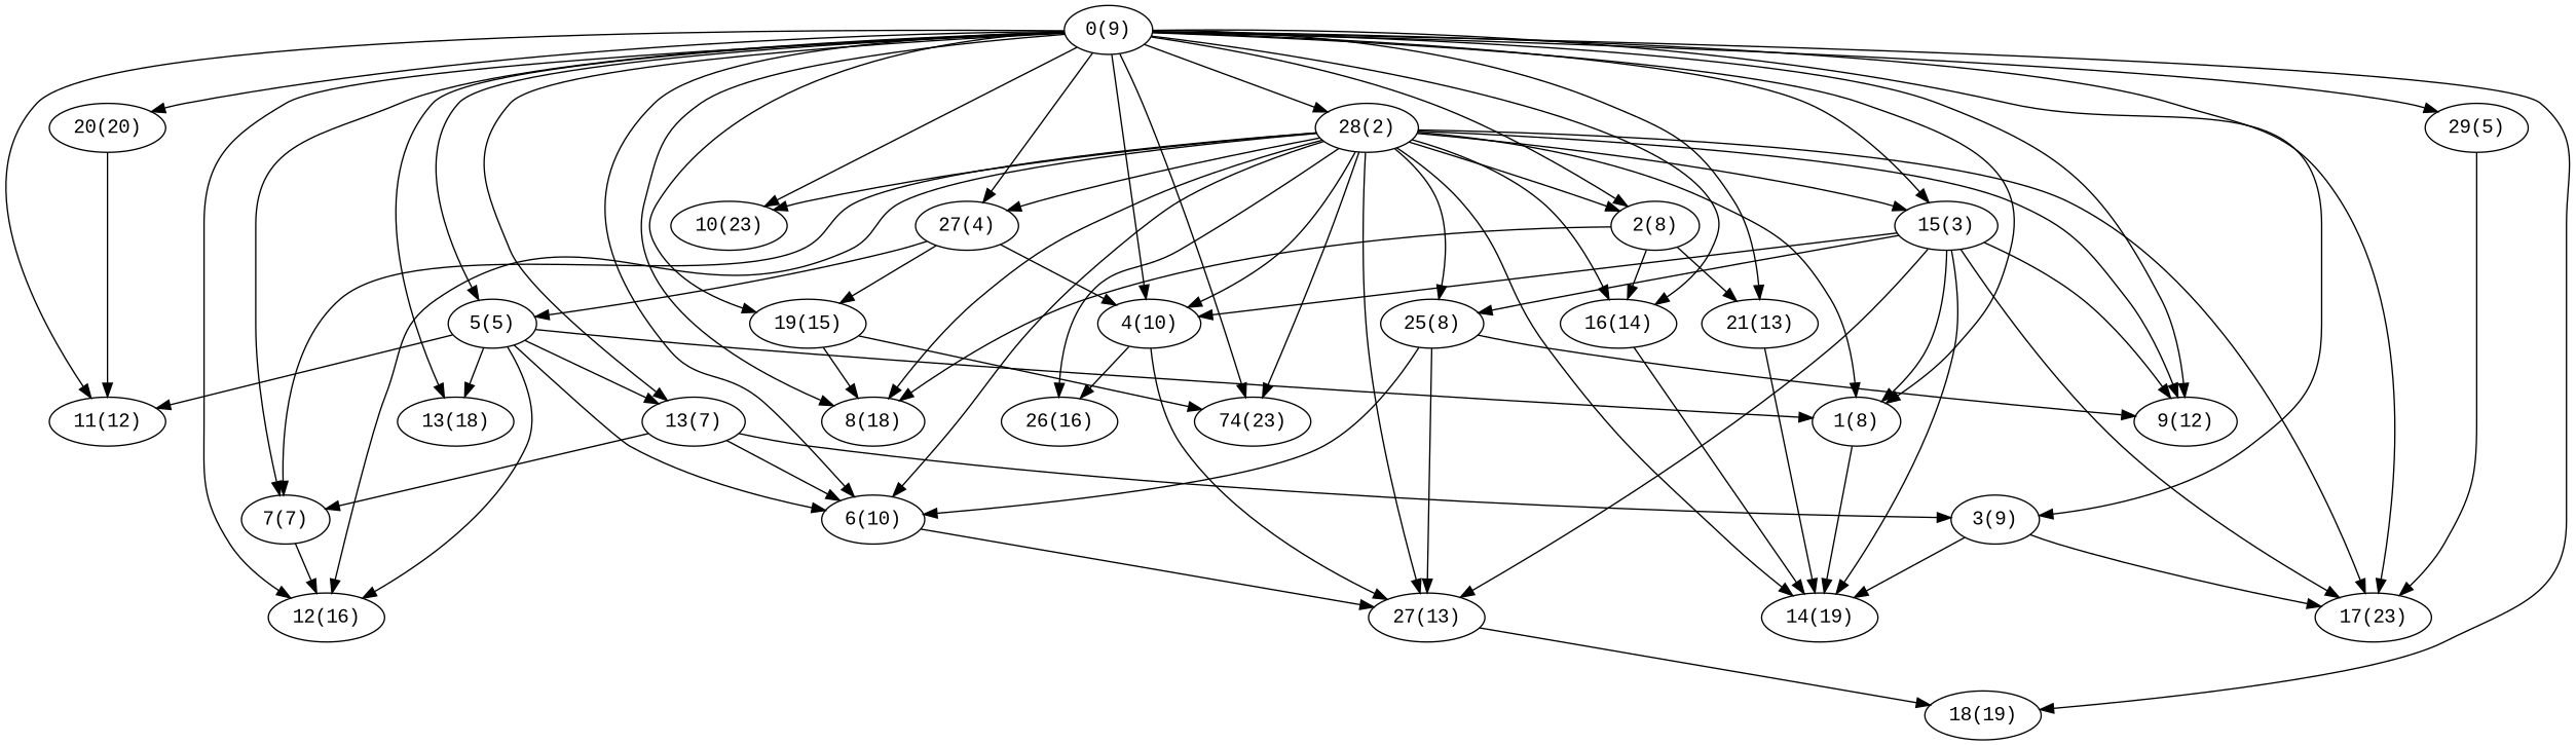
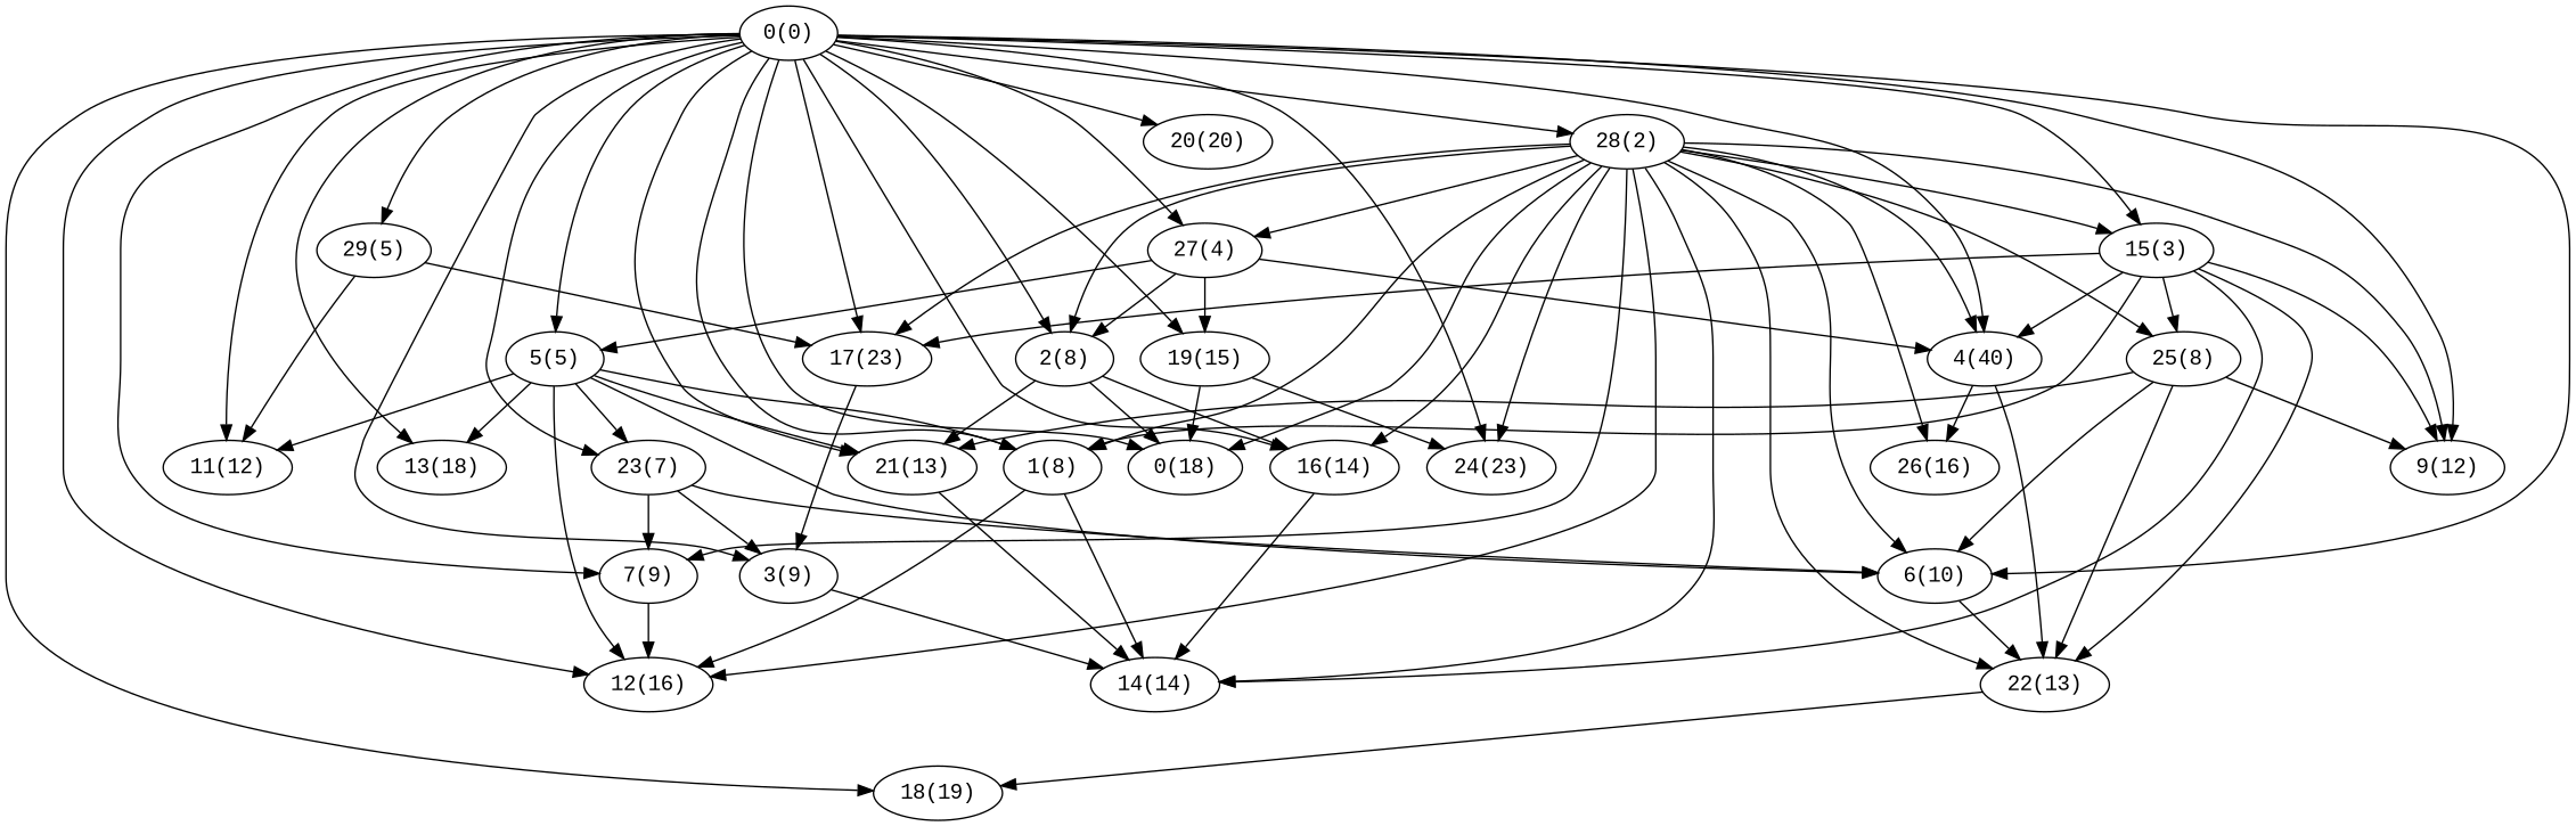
  digraph {
    fontname="Liberation Mono"
    node [fontname="Liberation Mono"]
    edge [fontname="Liberation Mono"]
-   n1 [label="0(9)"]
+   n1 [label="0(0)"]
    n2 [label="1(8)"]
    n3 [label="2(8)"]
    n4 [label="3(9)"]
-   n5 [label="4(10)"]
+   n5 [label="4(40)"]
    n6 [label="5(5)"]
    n7 [label="6(10)"]
-   n8 [label="7(7)"]
-   n9 [label="8(18)"]
+   n8 [label="7(9)"]
+   n9 [label="0(18)"]
    n10 [label="9(12)"]
-   n11 [label="10(23)"]
    n12 [label="11(12)"]
    n13 [label="12(16)"]
    n14 [label="13(18)"]
    n15 [label="15(3)"]
    n16 [label="16(14)"]
    n17 [label="17(23)"]
    n18 [label="18(19)"]
    n19 [label="19(15)"]
    n20 [label="20(20)"]
    n21 [label="21(13)"]
-   n22 [label="13(7)"]
-   n23 [label="74(23)"]
+   n22 [label="23(7)"]
+   n23 [label="24(23)"]
    n24 [label="27(4)"]
    n25 [label="28(2)"]
    n26 [label="29(5)"]
-   n27 [label="14(19)"]
-   n28 [label="27(13)"]
+   n27 [label="14(14)"]
+   n28 [label="22(13)"]
    n29 [label="26(16)"]
    n30 [label="25(8)"]
    n1 -> n2
    n1 -> n3
    n1 -> n4
    n1 -> n5
    n1 -> n6
    n1 -> n7
    n1 -> n8
    n1 -> n9
    n1 -> n10
-   n1 -> n11
    n1 -> n12
    n1 -> n13
    n1 -> n14
    n1 -> n15
    n1 -> n16
    n1 -> n17
    n1 -> n18
    n1 -> n19
    n1 -> n20
    n1 -> n21
    n1 -> n22
    n1 -> n23
    n1 -> n24
    n1 -> n25
    n1 -> n26
+   n2 -> n13
    n2 -> n27
    n3 -> n9
    n3 -> n16
    n3 -> n21
-   n4 -> n17
+   n17 -> n4
    n4 -> n27
    n5 -> n28
    n5 -> n29
    n6 -> n2
    n6 -> n7
    n6 -> n12
    n6 -> n13
    n6 -> n14
+   n6 -> n21
    n6 -> n22
    n7 -> n28
    n8 -> n13
    n15 -> n2
    n15 -> n5
    n15 -> n10
    n15 -> n17
    n15 -> n27
    n15 -> n28
    n15 -> n30
    n16 -> n27
    n19 -> n9
    n19 -> n23
    n21 -> n27
    n22 -> n4
    n22 -> n7
    n22 -> n8
+   n24 -> n3
    n24 -> n5
    n24 -> n6
    n24 -> n19
    n25 -> n2
    n25 -> n3
    n25 -> n5
    n25 -> n7
    n25 -> n8
    n25 -> n9
    n25 -> n10
-   n25 -> n11
    n25 -> n13
    n25 -> n15
    n25 -> n16
    n25 -> n17
    n25 -> n23
    n25 -> n24
    n25 -> n27
    n25 -> n28
    n25 -> n29
    n25 -> n30
-   n20 -> n12
+   n26 -> n12
    n26 -> n17
    n28 -> n18
    n30 -> n7
    n30 -> n10
+   n30 -> n21
    n30 -> n28
  }
